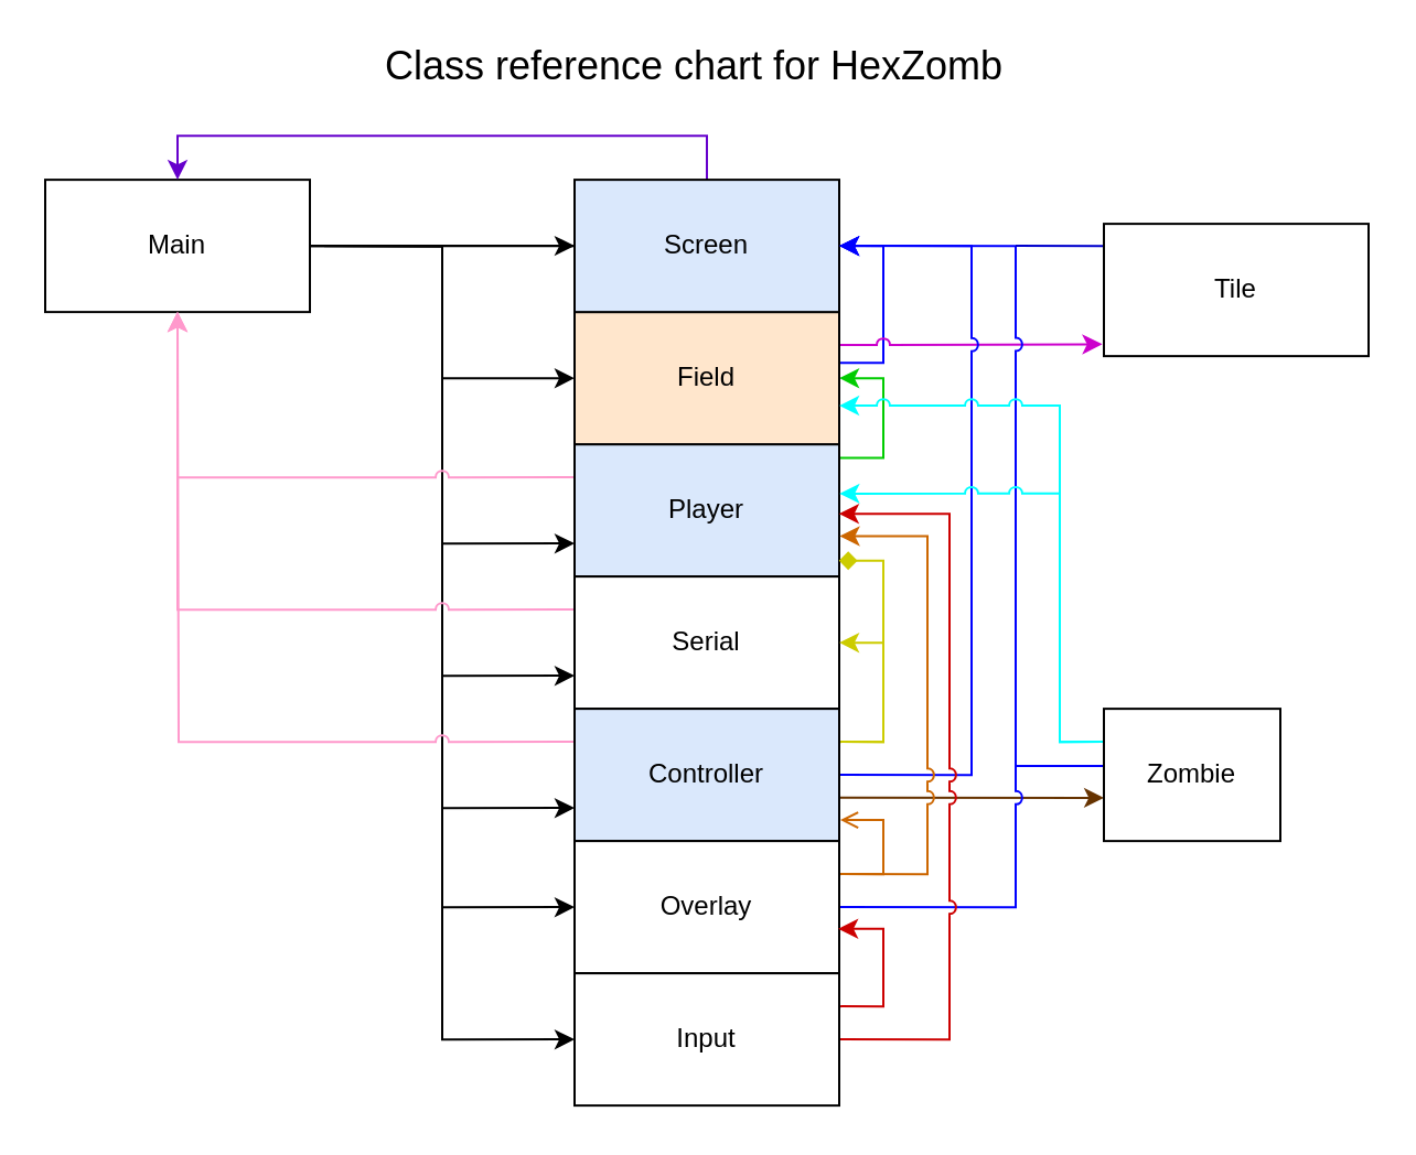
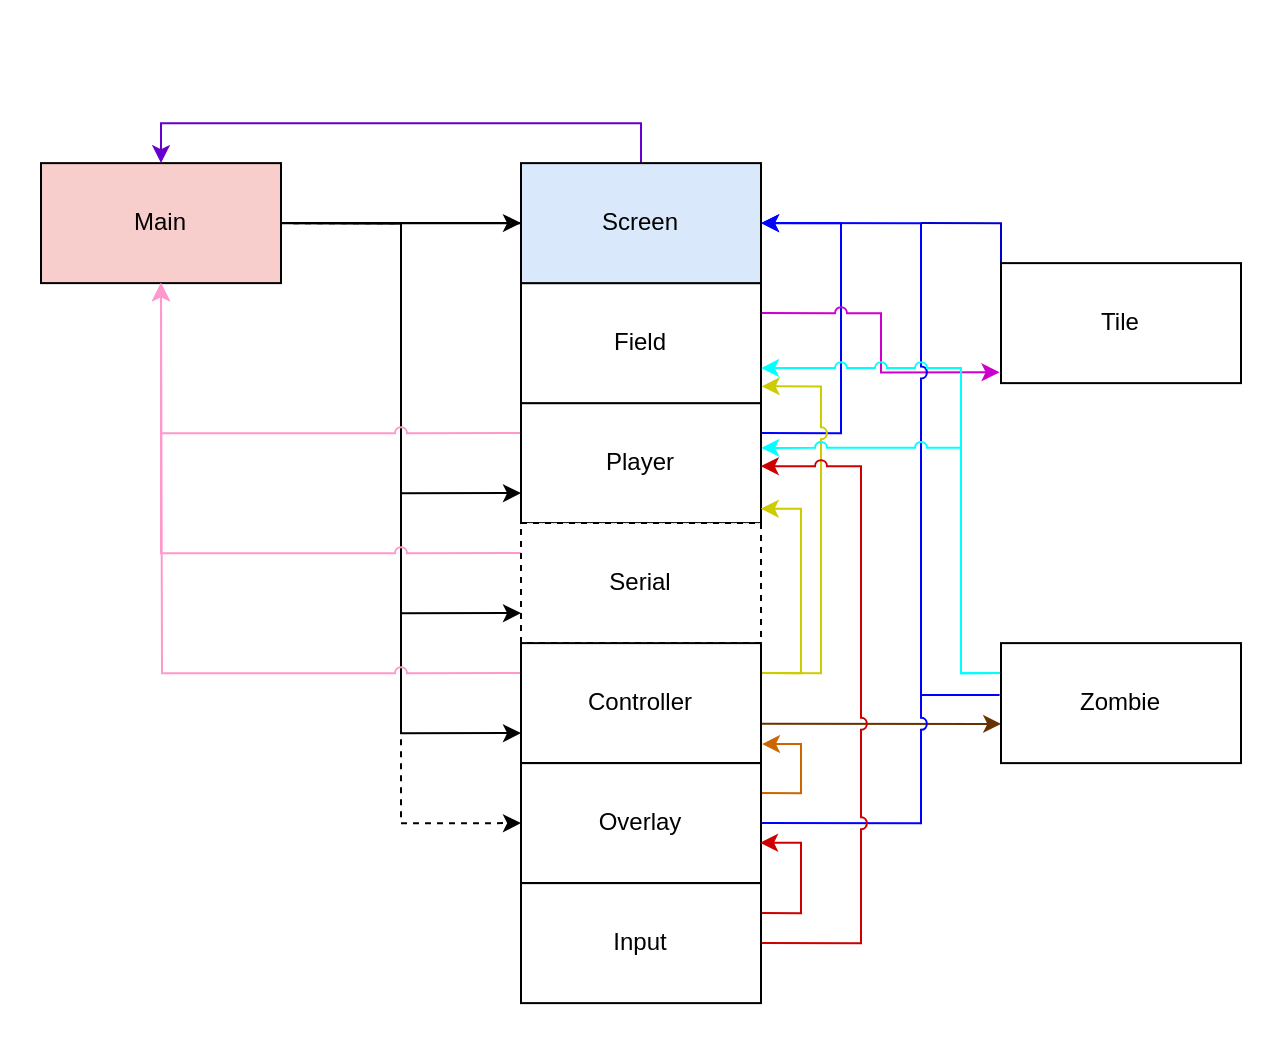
  <mxCell id="0" />
  <mxCell id="1" parent="0" />
  <mxCell id="2" value="" style="edgeStyle=orthogonalEdgeStyle;rounded=0;orthogonalLoop=1;jettySize=auto;html=1;" parent="1" source="10" target="14" edge="1"><mxGeometry relative="1" as="geometry" /></mxCell>
- <mxCell id="3" value="" style="edgeStyle=orthogonalEdgeStyle;rounded=0;orthogonalLoop=1;jettySize=auto;html=1;" parent="1" source="10" target="17" edge="1"><mxGeometry relative="1" as="geometry" /></mxCell>
  <mxCell id="4" value="" style="edgeStyle=orthogonalEdgeStyle;rounded=0;orthogonalLoop=1;jettySize=auto;html=1;" parent="1" source="10" target="19" edge="1"><mxGeometry relative="1" as="geometry" /></mxCell>
  <mxCell id="5" style="edgeStyle=orthogonalEdgeStyle;rounded=0;orthogonalLoop=1;jettySize=auto;html=1;exitX=1;exitY=0.5;exitDx=0;exitDy=0;entryX=0;entryY=0.75;entryDx=0;entryDy=0;" parent="1" source="10" target="14" edge="1"><mxGeometry relative="1" as="geometry" /></mxCell>
  <mxCell id="6" style="edgeStyle=orthogonalEdgeStyle;rounded=0;orthogonalLoop=1;jettySize=auto;html=1;exitX=1;exitY=0.5;exitDx=0;exitDy=0;entryX=0;entryY=0.75;entryDx=0;entryDy=0;" parent="1" source="10" target="28" edge="1"><mxGeometry relative="1" as="geometry" /></mxCell>
- <mxCell id="7" style="edgeStyle=orthogonalEdgeStyle;rounded=0;orthogonalLoop=1;jettySize=auto;html=1;exitX=1;exitY=0.5;exitDx=0;exitDy=0;entryX=0;entryY=0.5;entryDx=0;entryDy=0;" parent="1" source="10" target="32" edge="1"><mxGeometry relative="1" as="geometry" /></mxCell>
+ <mxCell id="7" style="edgeStyle=orthogonalEdgeStyle;rounded=0;orthogonalLoop=1;jettySize=auto;html=1;exitX=1;exitY=0.5;exitDx=0;exitDy=0;entryX=0;entryY=0.5;entryDx=0;entryDy=0;dashed=1;" parent="1" source="10" target="32" edge="1"><mxGeometry relative="1" as="geometry" /></mxCell>
  <mxCell id="8" style="edgeStyle=orthogonalEdgeStyle;rounded=0;orthogonalLoop=1;jettySize=auto;html=1;exitX=1;exitY=0.5;exitDx=0;exitDy=0;entryX=0;entryY=0.75;entryDx=0;entryDy=0;" parent="1" source="10" target="21" edge="1"><mxGeometry relative="1" as="geometry" /></mxCell>
- <mxCell id="9" style="edgeStyle=orthogonalEdgeStyle;rounded=0;orthogonalLoop=1;jettySize=auto;html=1;exitX=1;exitY=0.5;exitDx=0;exitDy=0;entryX=0;entryY=0.5;entryDx=0;entryDy=0;" parent="1" source="10" target="35" edge="1"><mxGeometry relative="1" as="geometry"><mxPoint x="200" y="471" as="targetPoint" /><Array as="points"><mxPoint x="200" y="111" /><mxPoint x="200" y="471" /></Array></mxGeometry></mxCell>
- <mxCell id="10" value="Main" style="rounded=0;whiteSpace=wrap;html=1;" parent="1" vertex="1"><mxGeometry x="20" y="81.06" width="120" height="60" as="geometry" /></mxCell>
- <mxCell id="12" style="edgeStyle=orthogonalEdgeStyle;rounded=0;orthogonalLoop=1;jettySize=auto;html=1;exitX=0.999;exitY=0.104;exitDx=0;exitDy=0;strokeColor=#00CC00;entryX=1;entryY=0.5;entryDx=0;entryDy=0;exitPerimeter=0;" parent="1" source="14" target="17" edge="1"><mxGeometry relative="1" as="geometry"><mxPoint x="410" y="181.06" as="targetPoint" /><Array as="points"><mxPoint x="400" y="207.06" /><mxPoint x="400" y="171.06" /></Array></mxGeometry></mxCell>
+ <mxCell id="10" value="Main" style="rounded=0;whiteSpace=wrap;html=1;fillColor=#f8cecc;" parent="1" vertex="1"><mxGeometry x="20" y="81.06" width="120" height="60" as="geometry" /></mxCell>
+ <mxCell id="11" style="edgeStyle=orthogonalEdgeStyle;rounded=0;orthogonalLoop=1;jettySize=auto;html=1;exitX=1;exitY=0.25;exitDx=0;exitDy=0;entryX=1;entryY=0.5;entryDx=0;entryDy=0;strokeColor=#0000FF;" parent="1" source="14" target="19" edge="1"><mxGeometry relative="1" as="geometry"><mxPoint x="430" y="111.06" as="targetPoint" /><Array as="points"><mxPoint x="420" y="216.06" /><mxPoint x="420" y="111.06" /></Array></mxGeometry></mxCell>
  <mxCell id="13" style="edgeStyle=orthogonalEdgeStyle;rounded=0;jumpStyle=arc;orthogonalLoop=1;jettySize=auto;html=1;exitX=0;exitY=0.25;exitDx=0;exitDy=0;fontSize=18;endArrow=classic;endFill=1;strokeColor=#FF99CC;entryX=0.5;entryY=1;entryDx=0;entryDy=0;" parent="1" source="14" target="10" edge="1"><mxGeometry relative="1" as="geometry"><mxPoint x="160" y="121" as="targetPoint" /><Array as="points"><mxPoint x="80" y="216" /></Array></mxGeometry></mxCell>
- <mxCell id="14" value="Player" style="rounded=0;whiteSpace=wrap;html=1;fillColor=#dae8fc;" parent="1" vertex="1"><mxGeometry x="260" y="201.06" width="120" height="60" as="geometry" /></mxCell>
- <mxCell id="15" style="edgeStyle=orthogonalEdgeStyle;rounded=0;orthogonalLoop=1;jettySize=auto;html=1;exitX=1.002;exitY=0.384;exitDx=0;exitDy=0;entryX=1;entryY=0.5;entryDx=0;entryDy=0;strokeColor=#0000FF;exitPerimeter=0;" parent="1" source="17" target="19" edge="1"><mxGeometry relative="1" as="geometry" /></mxCell>
+ <mxCell id="14" value="Player" style="rounded=0;whiteSpace=wrap;html=1;" parent="1" vertex="1"><mxGeometry x="260" y="201.06" width="120" height="60" as="geometry" /></mxCell>
  <mxCell id="16" style="edgeStyle=orthogonalEdgeStyle;rounded=0;jumpStyle=arc;orthogonalLoop=1;jettySize=auto;html=1;exitX=1;exitY=0.25;exitDx=0;exitDy=0;entryX=-0.006;entryY=0.91;entryDx=0;entryDy=0;strokeColor=#CC00CC;entryPerimeter=0;" parent="1" source="17" target="37" edge="1"><mxGeometry relative="1" as="geometry" /></mxCell>
- <mxCell id="17" value="Field" style="rounded=0;whiteSpace=wrap;html=1;fillColor=#ffe6cc;" parent="1" vertex="1"><mxGeometry x="260" y="141.06" width="120" height="60" as="geometry" /></mxCell>
+ <mxCell id="17" value="Field" style="rounded=0;whiteSpace=wrap;html=1;" parent="1" vertex="1"><mxGeometry x="260" y="141.06" width="120" height="60" as="geometry" /></mxCell>
  <mxCell id="18" style="edgeStyle=orthogonalEdgeStyle;rounded=0;orthogonalLoop=1;jettySize=auto;html=1;exitX=0.5;exitY=0;exitDx=0;exitDy=0;entryX=0.5;entryY=0;entryDx=0;entryDy=0;strokeColor=#6600CC;" parent="1" source="19" target="10" edge="1"><mxGeometry relative="1" as="geometry" /></mxCell>
  <mxCell id="19" value="Screen" style="rounded=0;whiteSpace=wrap;html=1;fillColor=#dae8fc;" parent="1" vertex="1"><mxGeometry x="260" y="81.06" width="120" height="60" as="geometry" /></mxCell>
  <mxCell id="20" style="edgeStyle=orthogonalEdgeStyle;rounded=0;jumpStyle=arc;orthogonalLoop=1;jettySize=auto;html=1;exitX=0;exitY=0.25;exitDx=0;exitDy=0;entryX=0.5;entryY=1;entryDx=0;entryDy=0;fontSize=18;endArrow=classic;endFill=1;strokeColor=#FF99CC;" parent="1" source="21" target="10" edge="1"><mxGeometry relative="1" as="geometry" /></mxCell>
- <mxCell id="21" value="Serial" style="rounded=0;whiteSpace=wrap;html=1;" parent="1" vertex="1"><mxGeometry x="260" y="261.06" width="120" height="60" as="geometry" /></mxCell>
- <mxCell id="22" style="edgeStyle=orthogonalEdgeStyle;rounded=0;orthogonalLoop=1;jettySize=auto;html=1;exitX=1;exitY=0.5;exitDx=0;exitDy=0;entryX=1;entryY=0.5;entryDx=0;entryDy=0;strokeColor=#0000FF;jumpStyle=arc;" parent="1" source="28" target="19" edge="1"><mxGeometry relative="1" as="geometry"><mxPoint x="390" y="111.06" as="targetPoint" /><Array as="points"><mxPoint x="440" y="351.06" /><mxPoint x="440" y="111.06" /></Array></mxGeometry></mxCell>
- <mxCell id="23" style="edgeStyle=orthogonalEdgeStyle;rounded=0;orthogonalLoop=1;jettySize=auto;html=1;exitX=1;exitY=0.25;exitDx=0;exitDy=0;entryX=1;entryY=0.5;entryDx=0;entryDy=0;strokeColor=#CCCC00;" parent="1" source="28" target="21" edge="1"><mxGeometry relative="1" as="geometry"><Array as="points"><mxPoint x="400" y="336.06" /><mxPoint x="400" y="291.06" /></Array></mxGeometry></mxCell>
- <mxCell id="24" style="edgeStyle=orthogonalEdgeStyle;rounded=0;orthogonalLoop=1;jettySize=auto;html=1;exitX=1;exitY=0.25;exitDx=0;exitDy=0;entryX=0.999;entryY=0.88;entryDx=0;entryDy=0;strokeColor=#CCCC00;entryPerimeter=0;endArrow=diamond;" parent="1" source="28" target="14" edge="1"><mxGeometry relative="1" as="geometry"><Array as="points"><mxPoint x="400" y="336.06" /><mxPoint x="400" y="254.06" /><mxPoint x="380" y="254.06" /></Array></mxGeometry></mxCell>
+ <mxCell id="21" value="Serial" style="rounded=0;whiteSpace=wrap;html=1;dashed=1;" parent="1" vertex="1"><mxGeometry x="260" y="261.06" width="120" height="60" as="geometry" /></mxCell>
+ <mxCell id="24" style="edgeStyle=orthogonalEdgeStyle;rounded=0;orthogonalLoop=1;jettySize=auto;html=1;exitX=1;exitY=0.25;exitDx=0;exitDy=0;entryX=0.999;entryY=0.88;entryDx=0;entryDy=0;strokeColor=#CCCC00;entryPerimeter=0;" parent="1" source="28" target="14" edge="1"><mxGeometry relative="1" as="geometry"><Array as="points"><mxPoint x="400" y="336.06" /><mxPoint x="400" y="254.06" /><mxPoint x="380" y="254.06" /></Array></mxGeometry></mxCell>
+ <mxCell id="25" style="edgeStyle=orthogonalEdgeStyle;rounded=0;orthogonalLoop=1;jettySize=auto;html=1;exitX=1;exitY=0.25;exitDx=0;exitDy=0;entryX=1.003;entryY=0.86;entryDx=0;entryDy=0;entryPerimeter=0;strokeColor=#CCCC00;jumpStyle=arc;" parent="1" source="28" target="17" edge="1"><mxGeometry relative="1" as="geometry"><Array as="points"><mxPoint x="410" y="336.06" /><mxPoint x="410" y="193.06" /><mxPoint x="380" y="193.06" /></Array></mxGeometry></mxCell>
  <mxCell id="26" style="edgeStyle=orthogonalEdgeStyle;rounded=0;jumpStyle=arc;orthogonalLoop=1;jettySize=auto;html=1;exitX=1;exitY=0.75;exitDx=0;exitDy=0;entryX=0.001;entryY=0.673;entryDx=0;entryDy=0;strokeColor=#663300;entryPerimeter=0;" parent="1" source="28" target="41" edge="1"><mxGeometry relative="1" as="geometry"><Array as="points"><mxPoint x="380" y="361.06" /><mxPoint x="500" y="361.06" /></Array></mxGeometry></mxCell>
  <mxCell id="27" style="edgeStyle=orthogonalEdgeStyle;rounded=0;jumpStyle=arc;orthogonalLoop=1;jettySize=auto;html=1;exitX=0;exitY=0.25;exitDx=0;exitDy=0;fontSize=18;endArrow=classic;endFill=1;strokeColor=#FF99CC;" parent="1" source="28" edge="1"><mxGeometry relative="1" as="geometry"><mxPoint x="80" y="141" as="targetPoint" /></mxGeometry></mxCell>
- <mxCell id="28" value="&lt;div&gt;Controller&lt;/div&gt;" style="rounded=0;whiteSpace=wrap;html=1;fillColor=#dae8fc;" parent="1" vertex="1"><mxGeometry x="260" y="321.06" width="120" height="60" as="geometry" /></mxCell>
+ <mxCell id="28" value="&lt;div&gt;Controller&lt;/div&gt;" style="rounded=0;whiteSpace=wrap;html=1;" parent="1" vertex="1"><mxGeometry x="260" y="321.06" width="120" height="60" as="geometry" /></mxCell>
  <mxCell id="29" style="edgeStyle=orthogonalEdgeStyle;rounded=0;orthogonalLoop=1;jettySize=auto;html=1;exitX=1;exitY=0.5;exitDx=0;exitDy=0;entryX=1;entryY=0.5;entryDx=0;entryDy=0;strokeColor=#0000FF;jumpStyle=arc;" parent="1" source="32" target="19" edge="1"><mxGeometry relative="1" as="geometry"><mxPoint x="460" y="111.06" as="targetPoint" /><Array as="points"><mxPoint x="460" y="411.06" /><mxPoint x="460" y="111.06" /></Array></mxGeometry></mxCell>
- <mxCell id="30" style="edgeStyle=orthogonalEdgeStyle;rounded=0;orthogonalLoop=1;jettySize=auto;html=1;exitX=1;exitY=0.25;exitDx=0;exitDy=0;strokeColor=#CC6600;entryX=1.004;entryY=0.841;entryDx=0;entryDy=0;entryPerimeter=0;endArrow=open;" parent="1" source="32" target="28" edge="1"><mxGeometry relative="1" as="geometry"><mxPoint x="400" y="361.06" as="targetPoint" /><Array as="points"><mxPoint x="400" y="396.06" /><mxPoint x="400" y="371.06" /><mxPoint x="381" y="371.06" /></Array></mxGeometry></mxCell>
- <mxCell id="31" style="edgeStyle=orthogonalEdgeStyle;rounded=0;orthogonalLoop=1;jettySize=auto;html=1;exitX=1;exitY=0.25;exitDx=0;exitDy=0;entryX=1.002;entryY=0.694;entryDx=0;entryDy=0;strokeColor=#CC6600;jumpStyle=arc;entryPerimeter=0;" parent="1" source="32" target="14" edge="1"><mxGeometry relative="1" as="geometry"><Array as="points"><mxPoint x="420" y="396.06" /><mxPoint x="420" y="243.06" /><mxPoint x="380" y="243.06" /></Array></mxGeometry></mxCell>
+ <mxCell id="30" style="edgeStyle=orthogonalEdgeStyle;rounded=0;orthogonalLoop=1;jettySize=auto;html=1;exitX=1;exitY=0.25;exitDx=0;exitDy=0;strokeColor=#CC6600;entryX=1.004;entryY=0.841;entryDx=0;entryDy=0;entryPerimeter=0;" parent="1" source="32" target="28" edge="1"><mxGeometry relative="1" as="geometry"><mxPoint x="400" y="361.06" as="targetPoint" /><Array as="points"><mxPoint x="400" y="396.06" /><mxPoint x="400" y="371.06" /><mxPoint x="381" y="371.06" /></Array></mxGeometry></mxCell>
  <mxCell id="32" value="Overlay" style="rounded=0;whiteSpace=wrap;html=1;" parent="1" vertex="1"><mxGeometry x="260" y="381.06" width="120" height="60" as="geometry" /></mxCell>
  <mxCell id="33" style="edgeStyle=orthogonalEdgeStyle;rounded=0;orthogonalLoop=1;jettySize=auto;html=1;exitX=1;exitY=0.25;exitDx=0;exitDy=0;strokeColor=#CC0000;entryX=0.996;entryY=0.664;entryDx=0;entryDy=0;entryPerimeter=0;" parent="1" target="32" edge="1"><mxGeometry relative="1" as="geometry"><mxPoint x="400" y="421.06" as="targetPoint" /><mxPoint x="380" y="456.06" as="sourcePoint" /><Array as="points"><mxPoint x="400" y="456.06" /><mxPoint x="400" y="421.06" /></Array></mxGeometry></mxCell>
  <mxCell id="34" style="edgeStyle=orthogonalEdgeStyle;rounded=0;orthogonalLoop=1;jettySize=auto;html=1;exitX=1;exitY=0.5;exitDx=0;exitDy=0;strokeColor=#CC0000;jumpStyle=arc;entryX=0.999;entryY=0.526;entryDx=0;entryDy=0;entryPerimeter=0;" parent="1" target="14" edge="1"><mxGeometry relative="1" as="geometry"><mxPoint x="380" y="236.06" as="targetPoint" /><mxPoint x="380" y="471.06" as="sourcePoint" /><Array as="points"><mxPoint x="430" y="471.06" /><mxPoint x="430" y="233.06" /><mxPoint x="380" y="233.06" /></Array></mxGeometry></mxCell>
  <mxCell id="35" value="Input" style="rounded=0;whiteSpace=wrap;html=1;" parent="1" vertex="1"><mxGeometry x="260" y="441.06" width="120" height="60" as="geometry" /></mxCell>
  <mxCell id="36" style="edgeStyle=orthogonalEdgeStyle;rounded=0;jumpStyle=arc;orthogonalLoop=1;jettySize=auto;html=1;exitX=0;exitY=0;exitDx=0;exitDy=0;endArrow=none;endFill=0;strokeColor=#0000CC;" parent="1" source="37" edge="1"><mxGeometry relative="1" as="geometry"><mxPoint x="460" y="111.06" as="targetPoint" /><Array as="points"><mxPoint x="490" y="111.06" /><mxPoint x="490" y="111.06" /></Array></mxGeometry></mxCell>
- <mxCell id="37" value="Tile" style="rounded=0;whiteSpace=wrap;html=1;" parent="1" vertex="1"><mxGeometry x="500" y="101.06" width="120" height="60" as="geometry" /></mxCell>
+ <mxCell id="37" value="Tile" style="rounded=0;whiteSpace=wrap;html=1;" parent="1" vertex="1"><mxGeometry x="500" y="131.06" width="120" height="60" as="geometry" /></mxCell>
  <mxCell id="38" style="edgeStyle=orthogonalEdgeStyle;rounded=0;jumpStyle=arc;orthogonalLoop=1;jettySize=auto;html=1;exitX=-0.006;exitY=0.433;exitDx=0;exitDy=0;strokeColor=#0000FF;endArrow=none;endFill=0;exitPerimeter=0;" parent="1" source="41" edge="1"><mxGeometry relative="1" as="geometry"><mxPoint x="460" y="336.094" as="targetPoint" /><Array as="points"><mxPoint x="460" y="347.06" /></Array></mxGeometry></mxCell>
  <mxCell id="39" style="edgeStyle=orthogonalEdgeStyle;rounded=0;jumpStyle=arc;orthogonalLoop=1;jettySize=auto;html=1;exitX=0;exitY=0.25;exitDx=0;exitDy=0;endArrow=classic;endFill=1;strokeColor=#00FFFF;entryX=1;entryY=0.708;entryDx=0;entryDy=0;entryPerimeter=0;" parent="1" source="41" target="17" edge="1"><mxGeometry relative="1" as="geometry"><mxPoint x="380" y="182.06" as="targetPoint" /><Array as="points"><mxPoint x="480" y="336.06" /><mxPoint x="480" y="183.06" /><mxPoint x="380" y="183.06" /></Array></mxGeometry></mxCell>
  <mxCell id="40" style="edgeStyle=orthogonalEdgeStyle;rounded=0;jumpStyle=arc;orthogonalLoop=1;jettySize=auto;html=1;exitX=0;exitY=0.25;exitDx=0;exitDy=0;endArrow=classic;endFill=1;strokeColor=#00FFFF;entryX=1.001;entryY=0.373;entryDx=0;entryDy=0;entryPerimeter=0;" parent="1" source="41" target="14" edge="1"><mxGeometry relative="1" as="geometry"><mxPoint x="470" y="221.06" as="targetPoint" /><Array as="points"><mxPoint x="480" y="336.06" /><mxPoint x="480" y="223.06" /><mxPoint x="380" y="223.06" /></Array></mxGeometry></mxCell>
- <mxCell id="41" value="&lt;div&gt;Zombie&lt;/div&gt;" style="rounded=0;whiteSpace=wrap;html=1;" parent="1" vertex="1"><mxGeometry x="500" y="321.06" width="80" height="60" as="geometry" /></mxCell>
- <mxCell id="42" value="&lt;font style=&quot;font-size: 18px&quot;&gt;Class reference chart for HexZomb&lt;/font&gt;" style="text;html=1;align=center;verticalAlign=middle;resizable=0;points=[];autosize=1;strokeColor=none;fillColor=none;" parent="1" vertex="1"><mxGeometry x="164" y="20" width="300" height="20" as="geometry" /></mxCell>
+ <mxCell id="41" value="&lt;div&gt;Zombie&lt;/div&gt;" style="rounded=0;whiteSpace=wrap;html=1;" parent="1" vertex="1"><mxGeometry x="500" y="321.06" width="120" height="60" as="geometry" /></mxCell>
